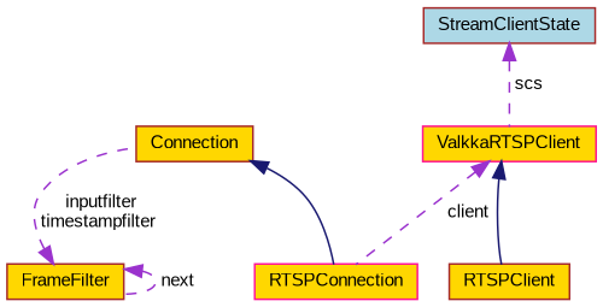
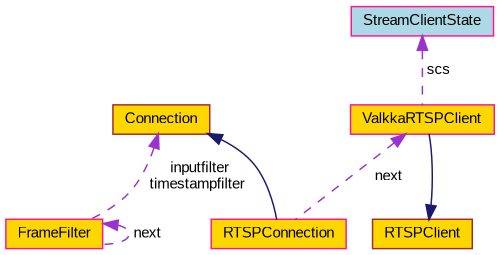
  digraph {
    fontname="Liberation Sans"
    node [color=deeppink fillcolor=gold fontname="Liberation Sans" fontsize=10 shape=record style=filled]
    edge [color=darkorchid3 dir=back fontname="Liberation Sans" fontsize=10 labelfontname=Helvetica labelfontsize=10 style=dashed]
    n1 [fontcolor=black height=0.2 label=RTSPConnection width=0.4]
    n2 [color=brown height=0.2 label=Connection width=0.4]
-   n3 [color=brown height=0.2 label=FrameFilter width=0.4]
+   n3 [height=0.2 label=FrameFilter width=0.4]
    n4 [height=0.2 label=ValkkaRTSPClient width=0.4]
    n5 [color=brown height=0.2 label=RTSPClient width=0.4]
-   n6 [color=brown fillcolor=lightblue height=0.2 label=StreamClientState width=0.4]
+   n6 [fillcolor=lightblue height=0.2 label=StreamClientState width=0.4]
    n2 -> n1 [color=midnightblue style=solid]
-   n3 -> n2 [label=" inputfilter\ntimestampfilter"]
+   n2 -> n3 [label=" inputfilter\ntimestampfilter"]
    n3 -> n3 [label=" next"]
-   n4 -> n1 [label=" client"]
-   n4 -> n5 [color=midnightblue style=solid]
+   n4 -> n1 [label=" next"]
+   n5 -> n4 [color=midnightblue style=solid]
    n6 -> n4 [label=" scs"]
  }
